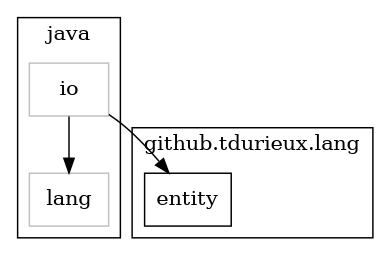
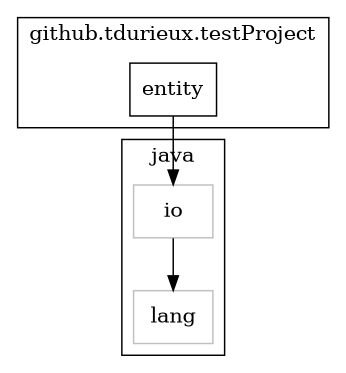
  digraph {
    compound=true
    node [color=grey shape=box]
    n1 [label=io]
    n2 [label=lang]
    n3 [label=entity color=""]
    subgraph cluster_1 {
      label=java
      rankdir=LR
      n1
      n2
    }
    subgraph cluster_2 {
-     label="github.tdurieux.lang"
+     label="github.tdurieux.testProject"
      rankdir=LR
      n3
    }
    n1 -> n2
-   n1 -> n3
+   n3 -> n1
  }
